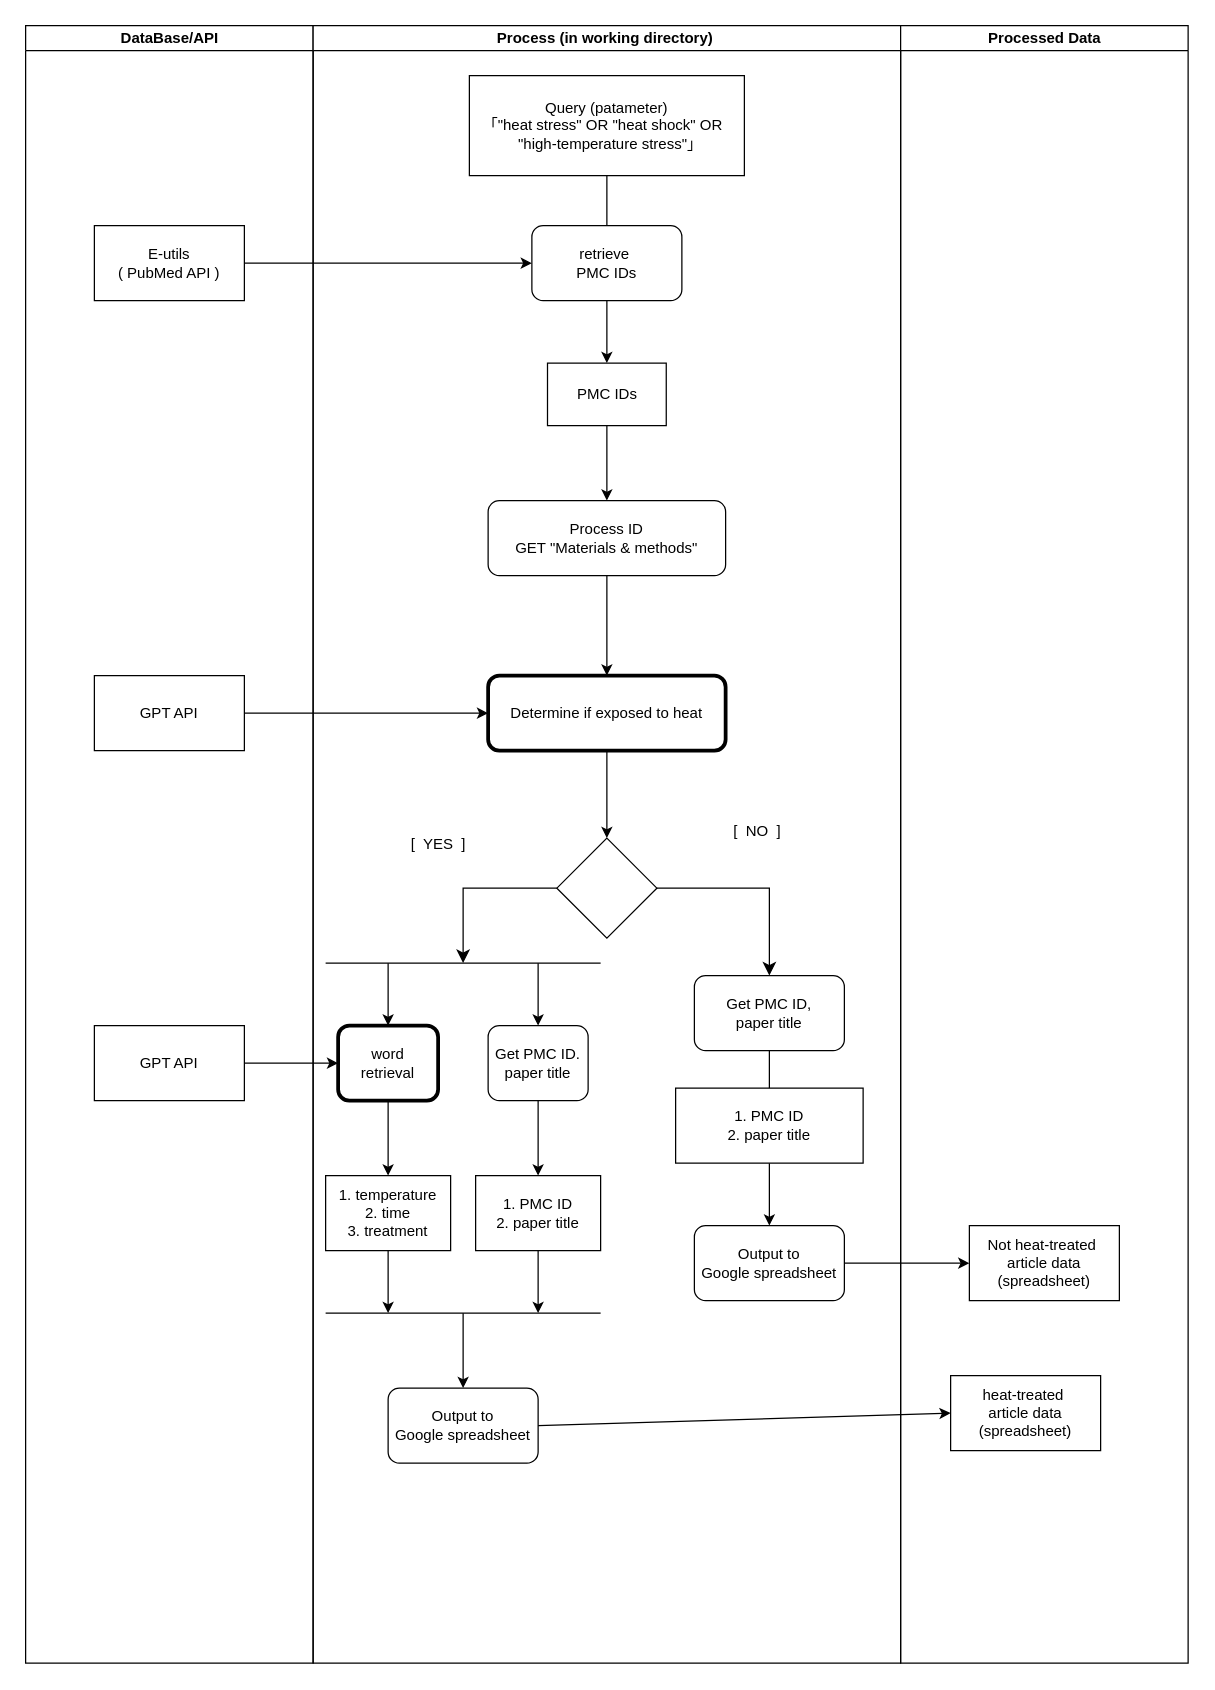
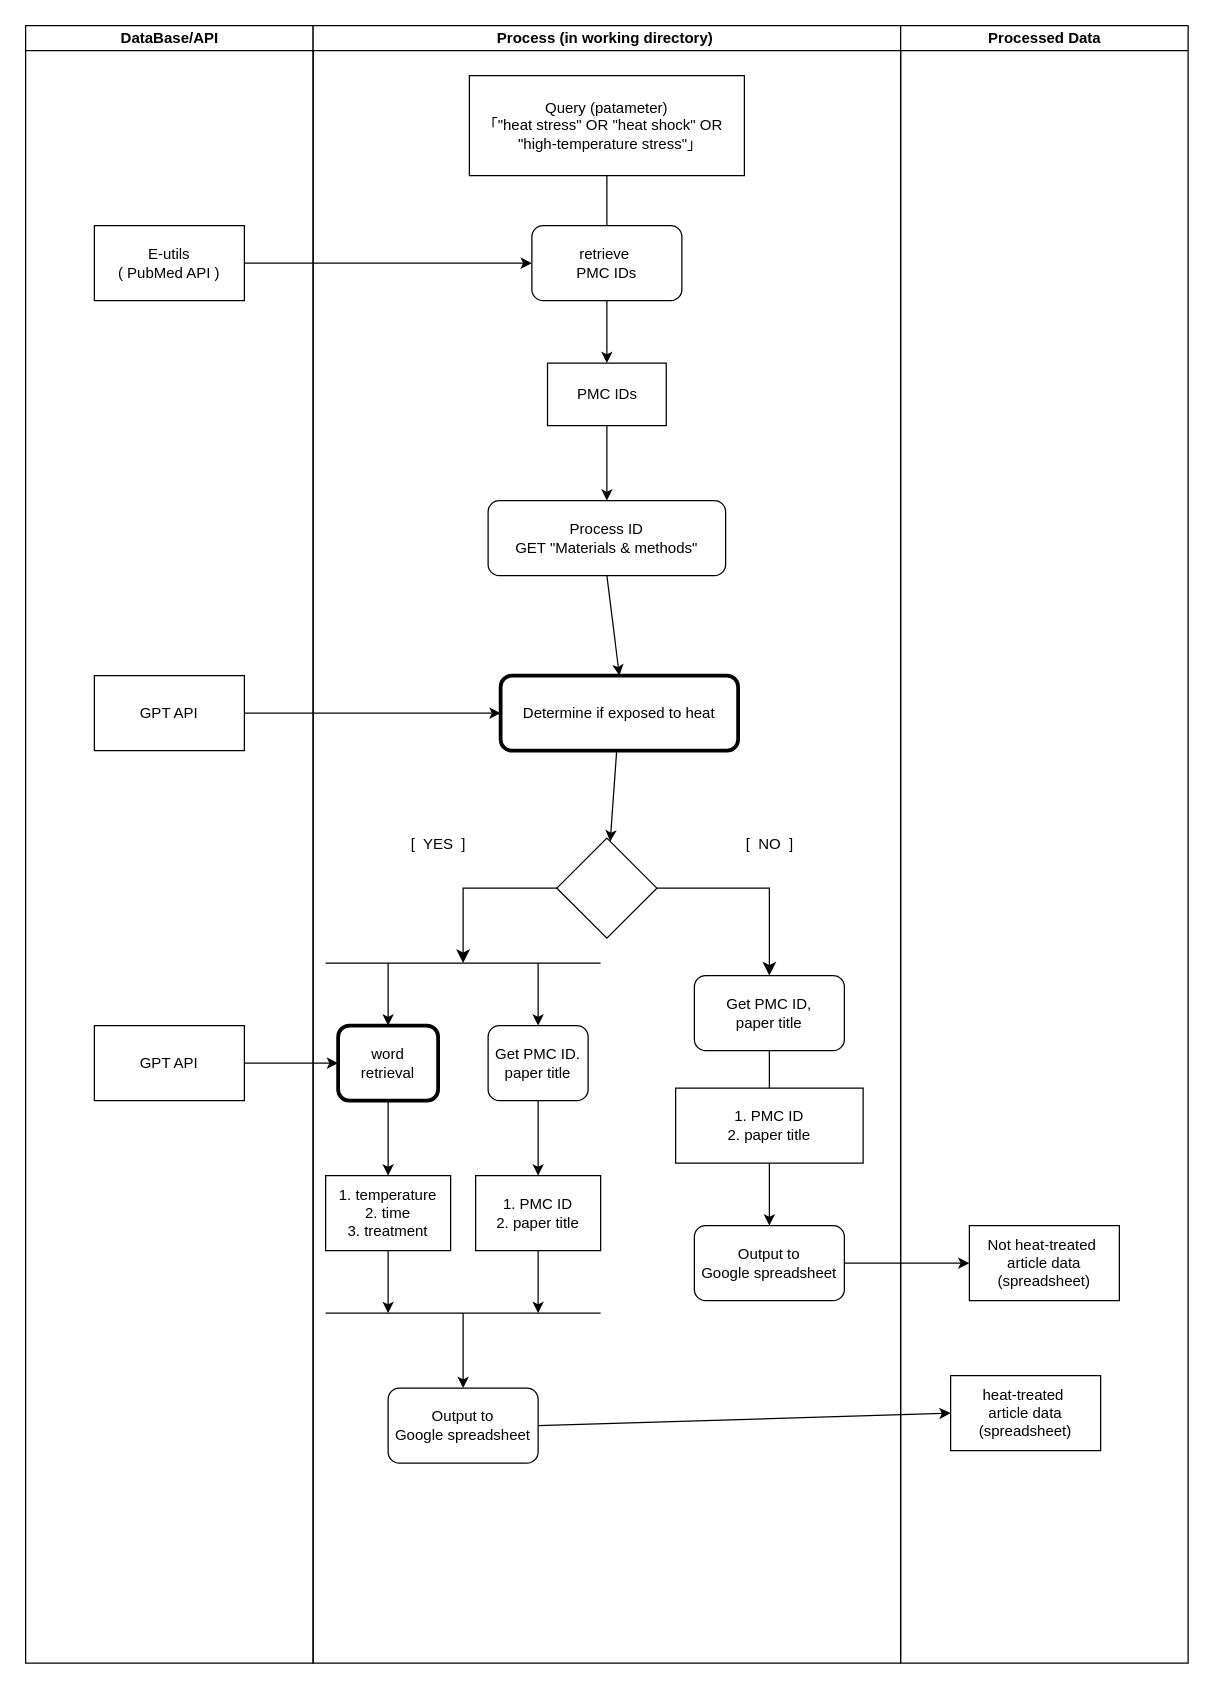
  <mxCell id="0" />
  <mxCell id="1" parent="0" />
  <mxCell id="2" value="DataBase/API" style="swimlane;startSize=20;html=1;fillColor=default;swimlaneFillColor=default;" parent="1" vertex="1"><mxGeometry x="20" y="20" width="230" height="1310" as="geometry" /></mxCell>
  <mxCell id="3" value="E-utils&lt;br&gt;( PubMed API )" style="rounded=0;whiteSpace=wrap;html=1;" parent="2" vertex="1"><mxGeometry x="55" y="160" width="120" height="60" as="geometry" /></mxCell>
  <mxCell id="4" value="GPT API" style="rounded=0;whiteSpace=wrap;html=1;" parent="2" vertex="1"><mxGeometry x="55" y="520" width="120" height="60" as="geometry" /></mxCell>
  <mxCell id="5" value="GPT API" style="rounded=0;whiteSpace=wrap;html=1;" parent="2" vertex="1"><mxGeometry x="55" y="800" width="120" height="60" as="geometry" /></mxCell>
  <mxCell id="6" value="Process (in working directory)&amp;nbsp;" style="swimlane;startSize=20;html=1;" parent="1" vertex="1"><mxGeometry x="250" y="20" width="470" height="1310" as="geometry" /></mxCell>
  <mxCell id="7" value="Query (patameter)&lt;br&gt;｢&quot;heat stress&quot; OR &quot;heat shock&quot; OR &quot;high-temperature stress&quot;｣" style="rounded=0;whiteSpace=wrap;html=1;" parent="6" vertex="1"><mxGeometry x="125" y="40" width="220" height="80" as="geometry" /></mxCell>
  <mxCell id="8" value="" style="endArrow=none;html=1;entryX=0.5;entryY=1;entryDx=0;entryDy=0;exitX=0.5;exitY=0;exitDx=0;exitDy=0;" parent="6" source="9" target="7" edge="1"><mxGeometry width="50" height="50" relative="1" as="geometry"><mxPoint x="279" y="270" as="sourcePoint" /><mxPoint x="329" y="220" as="targetPoint" /></mxGeometry></mxCell>
  <mxCell id="9" value="retrieve&amp;nbsp;&lt;br&gt;PMC IDs" style="rounded=1;whiteSpace=wrap;html=1;" parent="6" vertex="1"><mxGeometry x="175" y="160" width="120" height="60" as="geometry" /></mxCell>
  <mxCell id="10" value="" style="endArrow=classic;html=1;exitX=0.5;exitY=1;exitDx=0;exitDy=0;entryX=0.5;entryY=0;entryDx=0;entryDy=0;" parent="6" source="9" target="12" edge="1"><mxGeometry width="50" height="50" relative="1" as="geometry"><mxPoint x="140" y="320" as="sourcePoint" /><mxPoint x="235" y="270" as="targetPoint" /></mxGeometry></mxCell>
  <mxCell id="11" value="1. temperature&lt;br&gt;2. time&lt;br&gt;3. treatment" style="rounded=0;whiteSpace=wrap;html=1;" parent="6" vertex="1"><mxGeometry x="10" y="920" width="100" height="60" as="geometry" /></mxCell>
  <mxCell id="12" value="PMC IDs" style="rounded=0;whiteSpace=wrap;html=1;" parent="6" vertex="1"><mxGeometry x="187.5" y="270" width="95" height="50" as="geometry" /></mxCell>
  <mxCell id="13" value="" style="edgeStyle=none;html=1;" parent="6" source="14" target="31" edge="1"><mxGeometry relative="1" as="geometry" /></mxCell>
  <mxCell id="14" value="Get PMC ID.&lt;br&gt;paper title" style="rounded=1;whiteSpace=wrap;html=1;" parent="6" vertex="1"><mxGeometry x="140" y="800" width="80" height="60" as="geometry" /></mxCell>
  <mxCell id="15" value="Process ID&lt;br&gt;GET &quot;Materials &amp;amp; methods&quot;" style="rounded=1;whiteSpace=wrap;html=1;" parent="6" vertex="1"><mxGeometry x="140" y="380" width="190" height="60" as="geometry" /></mxCell>
  <mxCell id="16" value="" style="endArrow=classic;html=1;exitX=0.5;exitY=1;exitDx=0;exitDy=0;" parent="6" source="12" target="15" edge="1"><mxGeometry width="50" height="50" relative="1" as="geometry"><mxPoint x="245" y="230" as="sourcePoint" /><mxPoint x="245" y="280" as="targetPoint" /></mxGeometry></mxCell>
  <mxCell id="17" value="" style="edgeStyle=none;html=1;" parent="6" source="18" target="20" edge="1"><mxGeometry relative="1" as="geometry" /></mxCell>
- <mxCell id="18" value="Determine if exposed to heat" style="rounded=1;whiteSpace=wrap;html=1;strokeWidth=3;" parent="6" vertex="1"><mxGeometry x="140" y="520" width="190" height="60" as="geometry" /></mxCell>
+ <mxCell id="18" value="Determine if exposed to heat" style="rounded=1;whiteSpace=wrap;html=1;strokeWidth=3;" parent="6" vertex="1"><mxGeometry x="150" y="520" width="190" height="60" as="geometry" /></mxCell>
  <mxCell id="19" value="" style="endArrow=classic;html=1;exitX=0.5;exitY=1;exitDx=0;exitDy=0;entryX=0.5;entryY=0;entryDx=0;entryDy=0;" parent="6" source="15" target="18" edge="1"><mxGeometry width="50" height="50" relative="1" as="geometry"><mxPoint x="245" y="330" as="sourcePoint" /><mxPoint x="235" y="510" as="targetPoint" /></mxGeometry></mxCell>
  <mxCell id="20" value="" style="rhombus;whiteSpace=wrap;html=1;strokeWidth=1;fillColor=none;" parent="6" vertex="1"><mxGeometry x="195" y="650" width="80" height="80" as="geometry" /></mxCell>
  <mxCell id="21" value="[&amp;nbsp; YES&amp;nbsp; ]" style="text;html=1;align=center;verticalAlign=middle;resizable=0;points=[];autosize=1;strokeColor=none;fillColor=none;" parent="6" vertex="1"><mxGeometry x="65" y="640" width="70" height="30" as="geometry" /></mxCell>
- <mxCell id="22" value="[&amp;nbsp; NO&amp;nbsp; ]" style="text;html=1;align=center;verticalAlign=middle;resizable=0;points=[];autosize=1;strokeColor=none;fillColor=none;" parent="6" vertex="1"><mxGeometry x="325" y="630" width="60" height="30" as="geometry" /></mxCell>
+ <mxCell id="22" value="[&amp;nbsp; NO&amp;nbsp; ]" style="text;html=1;align=center;verticalAlign=middle;resizable=0;points=[];autosize=1;strokeColor=none;fillColor=none;" parent="6" vertex="1"><mxGeometry x="335" y="640" width="60" height="30" as="geometry" /></mxCell>
  <mxCell id="23" value="" style="edgeStyle=none;html=1;" parent="6" source="24" edge="1"><mxGeometry relative="1" as="geometry"><mxPoint x="365" y="860" as="targetPoint" /></mxGeometry></mxCell>
  <mxCell id="24" value="Get PMC ID, &lt;br&gt;paper title" style="rounded=1;whiteSpace=wrap;html=1;strokeWidth=1;fillColor=none;" parent="6" vertex="1"><mxGeometry x="305" y="760" width="120" height="60" as="geometry" /></mxCell>
  <mxCell id="25" value="" style="edgeStyle=none;html=1;" parent="6" source="26" target="27" edge="1"><mxGeometry relative="1" as="geometry" /></mxCell>
  <mxCell id="26" value="1. PMC ID&lt;br&gt;2. paper title" style="rounded=0;whiteSpace=wrap;html=1;" parent="6" vertex="1"><mxGeometry x="290" y="850" width="150" height="60" as="geometry" /></mxCell>
  <mxCell id="27" value="Output to &lt;br&gt;Google spreadsheet" style="rounded=1;whiteSpace=wrap;html=1;" parent="6" vertex="1"><mxGeometry x="305" y="960" width="120" height="60" as="geometry" /></mxCell>
  <mxCell id="28" value="" style="edgeStyle=segmentEdgeStyle;endArrow=classic;html=1;curved=0;rounded=0;endSize=8;startSize=8;exitX=1;exitY=0.5;exitDx=0;exitDy=0;entryX=0.5;entryY=0;entryDx=0;entryDy=0;" parent="6" source="20" target="24" edge="1"><mxGeometry width="50" height="50" relative="1" as="geometry"><mxPoint x="205" y="700" as="sourcePoint" /><mxPoint x="130" y="760" as="targetPoint" /></mxGeometry></mxCell>
  <mxCell id="29" value="" style="edgeStyle=none;html=1;" parent="6" source="30" target="11" edge="1"><mxGeometry relative="1" as="geometry" /></mxCell>
  <mxCell id="30" value="word &lt;br&gt;retrieval" style="rounded=1;whiteSpace=wrap;html=1;strokeWidth=3;" parent="6" vertex="1"><mxGeometry x="20" y="800" width="80" height="60" as="geometry" /></mxCell>
  <mxCell id="31" value="1. PMC ID&lt;br&gt;2. paper title" style="rounded=0;whiteSpace=wrap;html=1;" parent="6" vertex="1"><mxGeometry x="130" y="920" width="100" height="60" as="geometry" /></mxCell>
  <mxCell id="32" value="" style="endArrow=none;html=1;" parent="6" edge="1"><mxGeometry width="50" height="50" relative="1" as="geometry"><mxPoint x="230" y="1030" as="sourcePoint" /><mxPoint x="10" y="1030" as="targetPoint" /><Array as="points"><mxPoint x="120" y="1030" /></Array></mxGeometry></mxCell>
  <mxCell id="33" value="Output to &lt;br&gt;Google spreadsheet" style="rounded=1;whiteSpace=wrap;html=1;" parent="6" vertex="1"><mxGeometry x="60" y="1090" width="120" height="60" as="geometry" /></mxCell>
  <mxCell id="34" value="Processed Data" style="swimlane;startSize=20;html=1;" parent="1" vertex="1"><mxGeometry x="720" y="20" width="230" height="1310" as="geometry" /></mxCell>
  <mxCell id="35" value="Not heat-treated&amp;nbsp;&lt;br&gt;article data&lt;br&gt;(spreadsheet)" style="rounded=0;whiteSpace=wrap;html=1;" parent="34" vertex="1"><mxGeometry x="55" y="960" width="120" height="60" as="geometry" /></mxCell>
  <mxCell id="36" value="heat-treated&amp;nbsp;&lt;br&gt;article data&lt;br&gt;(spreadsheet)" style="rounded=0;whiteSpace=wrap;html=1;" parent="34" vertex="1"><mxGeometry x="40" y="1080" width="120" height="60" as="geometry" /></mxCell>
  <mxCell id="37" value="" style="endArrow=classic;html=1;entryX=0;entryY=0.5;entryDx=0;entryDy=0;exitX=1;exitY=0.5;exitDx=0;exitDy=0;" parent="1" source="4" target="18" edge="1"><mxGeometry width="50" height="50" relative="1" as="geometry"><mxPoint x="230" y="560" as="sourcePoint" /><mxPoint x="310" y="340" as="targetPoint" /></mxGeometry></mxCell>
  <mxCell id="38" value="" style="edgeStyle=none;html=1;" parent="1" source="3" target="9" edge="1"><mxGeometry relative="1" as="geometry" /></mxCell>
  <mxCell id="39" value="" style="edgeStyle=none;html=1;" parent="1" source="27" target="35" edge="1"><mxGeometry relative="1" as="geometry" /></mxCell>
  <mxCell id="40" value="" style="endArrow=none;html=1;" parent="1" edge="1"><mxGeometry width="50" height="50" relative="1" as="geometry"><mxPoint x="480" y="770" as="sourcePoint" /><mxPoint x="260" y="770" as="targetPoint" /></mxGeometry></mxCell>
  <mxCell id="41" value="" style="endArrow=classic;html=1;entryX=0.5;entryY=0;entryDx=0;entryDy=0;" parent="1" target="14" edge="1"><mxGeometry width="50" height="50" relative="1" as="geometry"><mxPoint x="430" y="770" as="sourcePoint" /><mxPoint x="380" y="820" as="targetPoint" /></mxGeometry></mxCell>
  <mxCell id="42" value="" style="edgeStyle=segmentEdgeStyle;endArrow=classic;html=1;curved=0;rounded=0;endSize=8;startSize=8;exitX=0;exitY=0.5;exitDx=0;exitDy=0;" parent="1" source="20" edge="1"><mxGeometry width="50" height="50" relative="1" as="geometry"><mxPoint x="540" y="990" as="sourcePoint" /><mxPoint x="370" y="770" as="targetPoint" /></mxGeometry></mxCell>
  <mxCell id="43" value="" style="endArrow=classic;html=1;entryX=0.5;entryY=0;entryDx=0;entryDy=0;" parent="1" target="30" edge="1"><mxGeometry width="50" height="50" relative="1" as="geometry"><mxPoint x="310" y="770" as="sourcePoint" /><mxPoint x="440" y="830" as="targetPoint" /></mxGeometry></mxCell>
  <mxCell id="44" value="" style="edgeStyle=none;html=1;" parent="1" source="5" target="30" edge="1"><mxGeometry relative="1" as="geometry" /></mxCell>
  <mxCell id="45" style="edgeStyle=none;html=1;" parent="1" source="11" edge="1"><mxGeometry relative="1" as="geometry"><mxPoint x="310" y="1050" as="targetPoint" /></mxGeometry></mxCell>
  <mxCell id="46" style="edgeStyle=none;html=1;exitX=0.5;exitY=1;exitDx=0;exitDy=0;" parent="1" source="31" edge="1"><mxGeometry relative="1" as="geometry"><mxPoint x="430" y="1050" as="targetPoint" /></mxGeometry></mxCell>
  <mxCell id="47" style="edgeStyle=none;html=1;entryX=0.5;entryY=0;entryDx=0;entryDy=0;" parent="1" target="33" edge="1"><mxGeometry relative="1" as="geometry"><mxPoint x="330" y="1070" as="targetPoint" /><mxPoint x="370" y="1050" as="sourcePoint" /></mxGeometry></mxCell>
  <mxCell id="48" value="" style="endArrow=classic;html=1;exitX=1;exitY=0.5;exitDx=0;exitDy=0;entryX=0;entryY=0.5;entryDx=0;entryDy=0;" parent="1" source="33" target="36" edge="1"><mxGeometry width="50" height="50" relative="1" as="geometry"><mxPoint x="495" y="1210" as="sourcePoint" /><mxPoint x="610" y="700" as="targetPoint" /></mxGeometry></mxCell>
